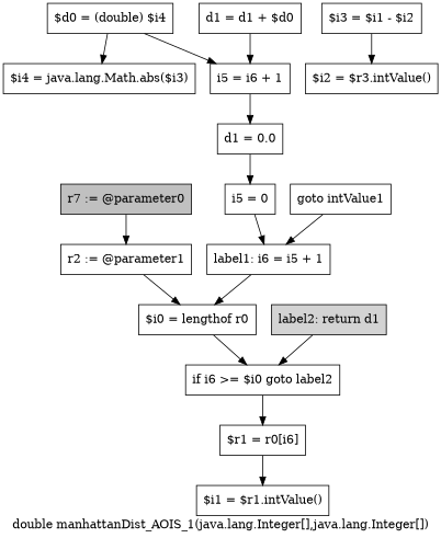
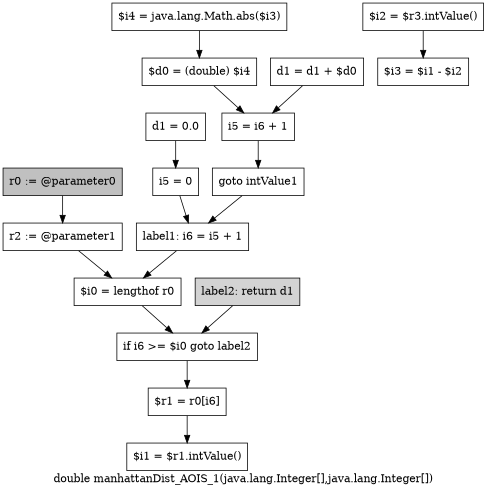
  digraph {
    label="double manhattanDist_AOIS_1(java.lang.Integer[],java.lang.Integer[])"
    node [shape=box]
-   n1 [fillcolor=gray label="r7 := @parameter0" style=filled]
+   n1 [fillcolor=gray label="r0 := @parameter0" style=filled]
    n2 [label="r2 := @parameter1"]
    n3 [label="$i0 = lengthof r0"]
    n4 [label="d1 = 0.0"]
    n5 [label="i5 = 0"]
    n6 [label="label1: i6 = i5 + 1"]
    n7 [label="if i6 >= $i0 goto label2"]
    n8 [label="$r1 = r0[i6]"]
    n9 [label="$i1 = $r1.intValue()"]
    n10 [fillcolor=lightgray label="label2: return d1" style=filled]
    n11 [label="$i2 = $r3.intValue()"]
    n12 [label="$i3 = $i1 - $i2"]
    n13 [label="$i4 = java.lang.Math.abs($i3)"]
    n14 [label="$d0 = (double) $i4"]
    n15 [label="i5 = i6 + 1"]
    n16 [label="d1 = d1 + $d0"]
    n17 [label="goto intValue1"]
    n1 -> n2
    n2 -> n3
    n3 -> n7
    n4 -> n5
    n5 -> n6
    n6 -> n3
    n7 -> n8
    n8 -> n9
    n10 -> n7
-   n12 -> n11
-   n14 -> n13
+   n11 -> n12
+   n13 -> n14
    n14 -> n15
-   n15 -> n4
+   n15 -> n17
    n16 -> n15
    n17 -> n6
  }
